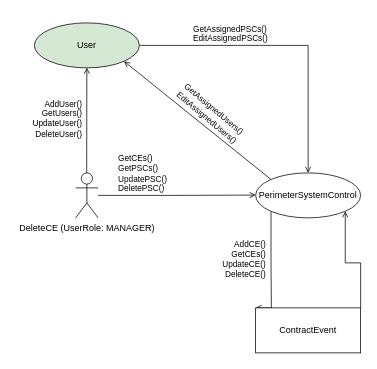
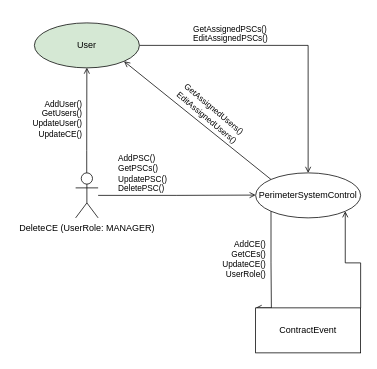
  <mxCell id="0" />
  <mxCell id="1" parent="0" />
  <mxCell id="2" style="edgeStyle=orthogonalEdgeStyle;rounded=0;orthogonalLoop=1;jettySize=auto;html=1;endArrow=open;endFill=0;" parent="1" source="4" edge="1"><mxGeometry relative="1" as="geometry"><mxPoint x="170" y="260" as="sourcePoint" /><mxPoint x="340" y="259.6" as="targetPoint" /></mxGeometry></mxCell>
  <mxCell id="3" style="edgeStyle=orthogonalEdgeStyle;rounded=0;orthogonalLoop=1;jettySize=auto;html=1;entryX=0.394;entryY=0.995;entryDx=0;entryDy=0;endArrow=open;endFill=0;entryPerimeter=0;" parent="1" edge="1"><mxGeometry relative="1" as="geometry"><mxPoint x="114.8" y="230" as="sourcePoint" /><mxPoint x="114.96" y="89.7" as="targetPoint" /><Array as="points"><mxPoint x="114.8" y="200" /><mxPoint x="114.8" y="200" /></Array></mxGeometry></mxCell>
  <mxCell id="4" value="DeleteCE (UserRole: MANAGER)" style="shape=umlActor;verticalLabelPosition=bottom;verticalAlign=top;html=1;outlineConnect=0;" parent="1" vertex="1"><mxGeometry y="230" width="30" height="60" as="geometry" x="100" /></mxCell>
  <mxCell id="5" style="edgeStyle=orthogonalEdgeStyle;rounded=0;orthogonalLoop=1;jettySize=auto;html=1;entryX=0;entryY=0;entryDx=0;entryDy=0;endArrow=open;endFill=0;exitX=0;exitY=1;exitDx=0;exitDy=0;" parent="1" source="7" target="12" edge="1"><mxGeometry relative="1" as="geometry"><Array as="points"><mxPoint x="361" y="350" /><mxPoint x="361" y="350" /></Array></mxGeometry></mxCell>
  <mxCell id="6" style="rounded=0;orthogonalLoop=1;jettySize=auto;html=1;exitX=0;exitY=0;exitDx=0;exitDy=0;entryX=1;entryY=1;entryDx=0;entryDy=0;endArrow=open;endFill=0;" parent="1" source="7" target="9" edge="1"><mxGeometry relative="1" as="geometry"><mxPoint x="380.003" y="233.787" as="sourcePoint" /><mxPoint x="223.997" y="76.213" as="targetPoint" /></mxGeometry></mxCell>
  <mxCell id="7" value="PerimeterSystemControl" style="ellipse;whiteSpace=wrap;html=1;" parent="1" vertex="1"><mxGeometry x="340" y="230" width="140" height="60" as="geometry" /></mxCell>
  <mxCell id="8" style="edgeStyle=orthogonalEdgeStyle;rounded=0;orthogonalLoop=1;jettySize=auto;html=1;entryX=0.5;entryY=0;entryDx=0;entryDy=0;endArrow=open;endFill=0;" parent="1" source="9" target="7" edge="1"><mxGeometry relative="1" as="geometry"><Array as="points"><mxPoint x="410" y="60" /></Array></mxGeometry></mxCell>
  <mxCell id="9" value="User" style="ellipse;whiteSpace=wrap;html=1;fillColor=#d5e8d4;" parent="1" vertex="1"><mxGeometry x="45" y="30" width="140" height="60" as="geometry" /></mxCell>
- <mxCell id="10" value="AddUser()&lt;div&gt;GetUsers()&lt;/div&gt;&lt;div&gt;UpdateUser()&lt;/div&gt;&lt;div&gt;DeleteUser()&lt;/div&gt;&lt;div&gt;&lt;br&gt;&lt;/div&gt;" style="text;html=1;align=right;verticalAlign=bottom;resizable=0;points=[];autosize=1;strokeColor=none;fillColor=none;fontSize=11;" parent="1" vertex="1"><mxGeometry x="20" y="120" width="90" height="80" as="geometry" /></mxCell>
+ <mxCell id="10" value="AddUser()&lt;div&gt;GetUsers()&lt;/div&gt;&lt;div&gt;UpdateUser()&lt;/div&gt;&lt;div&gt;UpdateCE()&lt;/div&gt;&lt;div&gt;&lt;br&gt;&lt;/div&gt;" style="text;html=1;align=right;verticalAlign=bottom;resizable=0;points=[];autosize=1;strokeColor=none;fillColor=none;fontSize=11;" parent="1" vertex="1"><mxGeometry x="20" y="120" width="90" height="80" as="geometry" /></mxCell>
  <mxCell id="11" style="edgeStyle=orthogonalEdgeStyle;rounded=0;orthogonalLoop=1;jettySize=auto;html=1;exitX=1;exitY=0;exitDx=0;exitDy=0;entryX=1;entryY=1;entryDx=0;entryDy=0;endArrow=open;endFill=0;" parent="1" source="12" target="7" edge="1"><mxGeometry relative="1" as="geometry" /></mxCell>
  <mxCell id="12" value="ContractEvent" style="whiteSpace=wrap;html=1;rounded=0;" parent="1" vertex="1"><mxGeometry x="340" y="410" width="140" height="60" as="geometry" /></mxCell>
- <mxCell id="13" value="AddCE()&lt;div&gt;GetCEs()&lt;/div&gt;&lt;div&gt;UpdateCE()&lt;/div&gt;&lt;div&gt;DeleteCE()&lt;/div&gt;" style="text;html=1;align=right;verticalAlign=middle;resizable=0;points=[];autosize=1;strokeColor=none;fillColor=none;fontSize=11;" parent="1" vertex="1"><mxGeometry x="275" y="310" width="80" height="70" as="geometry" /></mxCell>
- <mxCell id="14" value="&lt;div&gt;GetCEs()&lt;/div&gt;GetPSCs()&lt;div&gt;UpdatePSC()&lt;/div&gt;&lt;div&gt;DeletePSC()&lt;/div&gt;" style="text;html=1;align=left;verticalAlign=bottom;resizable=0;points=[];autosize=1;strokeColor=none;fillColor=none;fontSize=11;" parent="1" vertex="1"><mxGeometry x="155" y="190" width="90" height="70" as="geometry" /></mxCell>
+ <mxCell id="13" value="AddCE()&lt;div&gt;GetCEs()&lt;/div&gt;&lt;div&gt;UpdateCE()&lt;/div&gt;&lt;div&gt;UserRole()&lt;/div&gt;" style="text;html=1;align=right;verticalAlign=middle;resizable=0;points=[];autosize=1;strokeColor=none;fillColor=none;fontSize=11;" parent="1" vertex="1"><mxGeometry x="275" y="310" width="80" height="70" as="geometry" /></mxCell>
+ <mxCell id="14" value="&lt;div&gt;AddPSC()&lt;/div&gt;GetPSCs()&lt;div&gt;UpdatePSC()&lt;/div&gt;&lt;div&gt;DeletePSC()&lt;/div&gt;" style="text;html=1;align=left;verticalAlign=bottom;resizable=0;points=[];autosize=1;strokeColor=none;fillColor=none;fontSize=11;" parent="1" vertex="1"><mxGeometry x="155" y="190" width="90" height="70" as="geometry" /></mxCell>
  <mxCell id="15" value="&lt;div&gt;GetAssignedPSCs()&lt;/div&gt;&lt;div&gt;EditAssignedPSCs()&lt;/div&gt;" style="text;html=1;align=left;verticalAlign=bottom;resizable=0;points=[];autosize=1;strokeColor=none;fillColor=none;fontSize=11;" parent="1" vertex="1"><mxGeometry x="255" y="20" width="120" height="40" as="geometry" /></mxCell>
  <mxCell id="16" value="&lt;span style=&quot;font-size: 11px;&quot;&gt;GetAssignedUsers()&lt;/span&gt;&lt;div&gt;&lt;span style=&quot;font-size: 11px;&quot;&gt;EditAssignedUsers()&lt;/span&gt;&lt;/div&gt;" style="text;html=1;align=center;verticalAlign=middle;resizable=0;points=[];autosize=1;strokeColor=none;fillColor=none;rotation=40;" parent="1" vertex="1"><mxGeometry x="220" y="130" width="120" height="40" as="geometry" /></mxCell>
